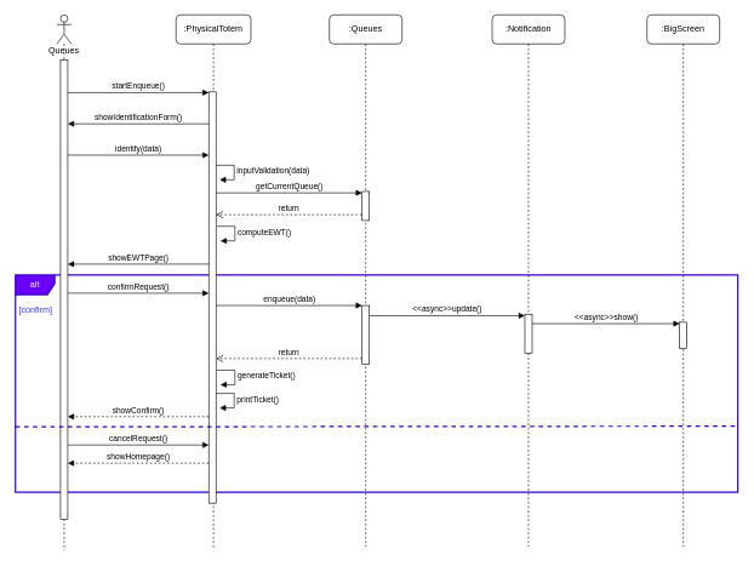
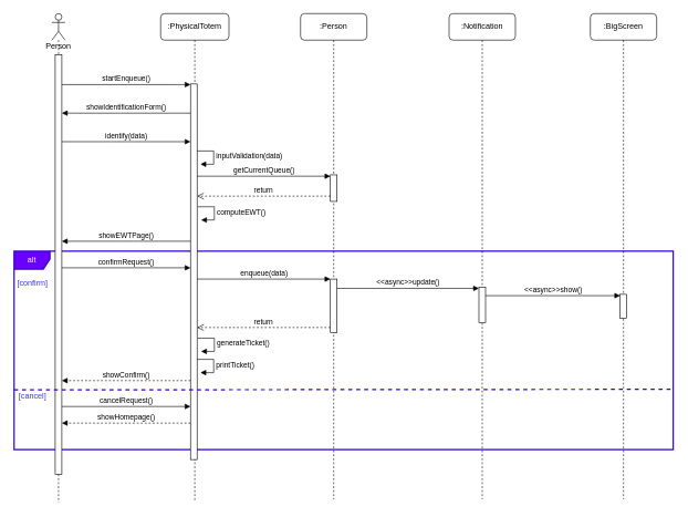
  <mxCell id="0" />
  <mxCell id="1" parent="0" />
  <mxCell id="2" value="alt" style="shape=umlFrame;whiteSpace=wrap;html=1;width=54;height=27;fillColor=#6a00ff;strokeColor=#3700CC;fontColor=#ffffff;strokeWidth=2;" parent="1" vertex="1"><mxGeometry x="20" y="378" width="994" height="299" as="geometry" /></mxCell>
  <mxCell id="3" value=":PhysicalTotem" style="shape=umlLifeline;perimeter=lifelinePerimeter;whiteSpace=wrap;html=1;container=1;collapsible=0;recursiveResize=0;outlineConnect=0;rounded=1;shadow=0;comic=0;labelBackgroundColor=none;strokeWidth=1;fontFamily=Helvetica;fontSize=12;align=center;" parent="1" vertex="1"><mxGeometry x="241" y="20" width="103" height="734" as="geometry" /></mxCell>
  <mxCell id="4" value="" style="html=1;points=[];perimeter=orthogonalPerimeter;rounded=0;shadow=0;comic=0;labelBackgroundColor=none;strokeWidth=1;fontFamily=Verdana;fontSize=12;align=center;" parent="3" vertex="1"><mxGeometry x="45" y="106" width="10" height="566" as="geometry" /></mxCell>
  <mxCell id="5" value="inputValidation(data)" style="edgeStyle=orthogonalEdgeStyle;html=1;align=left;spacingLeft=2;endArrow=block;rounded=0;entryX=1;entryY=0;" parent="3" edge="1"><mxGeometry relative="1" as="geometry"><mxPoint x="55" y="207" as="sourcePoint" /><Array as="points"><mxPoint x="80" y="207" /></Array><mxPoint x="60" y="227" as="targetPoint" /></mxGeometry></mxCell>
  <mxCell id="6" value="startEnqueue()" style="html=1;verticalAlign=bottom;endArrow=block;" parent="1" target="4" edge="1"><mxGeometry width="80" relative="1" as="geometry"><mxPoint x="92" y="127" as="sourcePoint" /><mxPoint x="526" y="310" as="targetPoint" /><Array as="points"><mxPoint x="267" y="127" /></Array></mxGeometry></mxCell>
- <mxCell id="7" value=":Queues" style="shape=umlLifeline;perimeter=lifelinePerimeter;whiteSpace=wrap;html=1;container=1;collapsible=0;recursiveResize=0;outlineConnect=0;rounded=1;shadow=0;glass=0;sketch=0;" parent="1" vertex="1"><mxGeometry x="452" y="20" width="100" height="732" as="geometry" /></mxCell>
+ <mxCell id="7" value=":Person" style="shape=umlLifeline;perimeter=lifelinePerimeter;whiteSpace=wrap;html=1;container=1;collapsible=0;recursiveResize=0;outlineConnect=0;rounded=1;shadow=0;glass=0;sketch=0;" parent="1" vertex="1"><mxGeometry x="452" y="20" width="100" height="732" as="geometry" /></mxCell>
  <mxCell id="8" value="" style="html=1;points=[];perimeter=orthogonalPerimeter;" parent="7" vertex="1"><mxGeometry x="45" y="243" width="10" height="40" as="geometry" /></mxCell>
  <mxCell id="9" value="" style="html=1;points=[];perimeter=orthogonalPerimeter;" parent="7" vertex="1"><mxGeometry x="45" y="400" width="10" height="81" as="geometry" /></mxCell>
- <mxCell id="10" value="Queues" style="shape=umlLifeline;participant=umlActor;perimeter=lifelinePerimeter;whiteSpace=wrap;html=1;container=1;collapsible=0;recursiveResize=0;verticalAlign=top;spacingTop=36;outlineConnect=0;" parent="1" vertex="1"><mxGeometry x="77" y="20" width="20" height="737" as="geometry" /></mxCell>
+ <mxCell id="10" value="Person" style="shape=umlLifeline;participant=umlActor;perimeter=lifelinePerimeter;whiteSpace=wrap;html=1;container=1;collapsible=0;recursiveResize=0;verticalAlign=top;spacingTop=36;outlineConnect=0;" parent="1" vertex="1"><mxGeometry x="77" y="20" width="20" height="737" as="geometry" /></mxCell>
  <mxCell id="11" value="" style="html=1;points=[];perimeter=orthogonalPerimeter;" parent="10" vertex="1"><mxGeometry x="5" y="62" width="10" height="632" as="geometry" /></mxCell>
  <mxCell id="12" value="showIdentificationForm()" style="html=1;verticalAlign=bottom;endArrow=block;" parent="1" source="4" target="11" edge="1"><mxGeometry width="80" relative="1" as="geometry"><mxPoint x="532" y="418" as="sourcePoint" /><mxPoint x="612" y="418" as="targetPoint" /><Array as="points"><mxPoint x="190" y="170" /></Array></mxGeometry></mxCell>
  <mxCell id="13" value="identify(data)" style="html=1;verticalAlign=bottom;endArrow=block;" parent="1" source="11" target="4" edge="1"><mxGeometry width="80" relative="1" as="geometry"><mxPoint x="532" y="418" as="sourcePoint" /><mxPoint x="612" y="418" as="targetPoint" /><Array as="points"><mxPoint x="181" y="213" /></Array></mxGeometry></mxCell>
  <mxCell id="14" value="confirmRequest()" style="html=1;verticalAlign=bottom;endArrow=block;" parent="1" source="11" target="4" edge="1"><mxGeometry width="80" relative="1" as="geometry"><mxPoint x="532" y="418" as="sourcePoint" /><mxPoint x="612" y="418" as="targetPoint" /><Array as="points"><mxPoint x="188" y="403" /></Array></mxGeometry></mxCell>
  <mxCell id="15" value="getCurrentQueue()" style="html=1;verticalAlign=bottom;endArrow=block;" parent="1" source="4" target="8" edge="1"><mxGeometry width="80" relative="1" as="geometry"><mxPoint x="532" y="418" as="sourcePoint" /><mxPoint x="612" y="418" as="targetPoint" /><Array as="points"><mxPoint x="394" y="265" /></Array></mxGeometry></mxCell>
  <mxCell id="16" value="return" style="html=1;verticalAlign=bottom;endArrow=open;dashed=1;endSize=8;" parent="1" source="8" target="4" edge="1"><mxGeometry relative="1" as="geometry"><mxPoint x="612" y="418" as="sourcePoint" /><mxPoint x="532" y="418" as="targetPoint" /><Array as="points"><mxPoint x="394" y="295" /></Array></mxGeometry></mxCell>
  <mxCell id="17" value="computeEWT()" style="edgeStyle=orthogonalEdgeStyle;html=1;align=left;spacingLeft=2;endArrow=block;rounded=0;entryX=1;entryY=0;" parent="1" edge="1"><mxGeometry relative="1" as="geometry"><mxPoint x="297" y="311" as="sourcePoint" /><Array as="points"><mxPoint x="322" y="311" /></Array><mxPoint x="302" y="331" as="targetPoint" /></mxGeometry></mxCell>
  <mxCell id="18" value="showEWTPage()" style="html=1;verticalAlign=bottom;endArrow=block;" parent="1" source="4" target="11" edge="1"><mxGeometry width="80" relative="1" as="geometry"><mxPoint x="532" y="418" as="sourcePoint" /><mxPoint x="612" y="418" as="targetPoint" /><Array as="points"><mxPoint x="190" y="363" /></Array></mxGeometry></mxCell>
  <mxCell id="19" value="enqueue(data)" style="html=1;verticalAlign=bottom;endArrow=block;" parent="1" source="4" target="9" edge="1"><mxGeometry width="80" relative="1" as="geometry"><mxPoint x="296" y="420" as="sourcePoint" /><mxPoint x="612" y="428" as="targetPoint" /></mxGeometry></mxCell>
  <mxCell id="20" value="return" style="html=1;verticalAlign=bottom;endArrow=open;dashed=1;endSize=8;" parent="1" source="9" target="4" edge="1"><mxGeometry relative="1" as="geometry"><mxPoint x="501" y="493" as="sourcePoint" /><mxPoint x="300" y="493" as="targetPoint" /><Array as="points"><mxPoint x="399" y="493" /></Array></mxGeometry></mxCell>
  <mxCell id="21" value="generateTicket()" style="edgeStyle=orthogonalEdgeStyle;html=1;align=left;spacingLeft=2;endArrow=block;rounded=0;entryX=1;entryY=0;" parent="1" edge="1"><mxGeometry relative="1" as="geometry"><mxPoint x="297" y="509" as="sourcePoint" /><Array as="points"><mxPoint x="322" y="509" /></Array><mxPoint x="302" y="529" as="targetPoint" /></mxGeometry></mxCell>
  <mxCell id="22" value="printTicket()" style="edgeStyle=orthogonalEdgeStyle;html=1;align=left;spacingLeft=2;endArrow=block;rounded=0;entryX=1;entryY=0;" parent="1" edge="1"><mxGeometry relative="1" as="geometry"><mxPoint x="296" y="541" as="sourcePoint" /><Array as="points"><mxPoint x="321" y="541" /></Array><mxPoint x="301" y="561" as="targetPoint" /></mxGeometry></mxCell>
  <mxCell id="23" value=":Notification" style="shape=umlLifeline;perimeter=lifelinePerimeter;whiteSpace=wrap;html=1;container=1;collapsible=0;recursiveResize=0;outlineConnect=0;rounded=1;shadow=0;glass=0;sketch=0;" parent="1" vertex="1"><mxGeometry x="676" y="20" width="100" height="732" as="geometry" /></mxCell>
  <mxCell id="24" value="" style="html=1;points=[];perimeter=orthogonalPerimeter;" parent="23" vertex="1"><mxGeometry x="45" y="412" width="10" height="54" as="geometry" /></mxCell>
  <mxCell id="25" value="&amp;lt;&amp;lt;async&amp;gt;&amp;gt;update()" style="html=1;verticalAlign=bottom;endArrow=block;" parent="1" source="9" target="24" edge="1"><mxGeometry width="80" relative="1" as="geometry"><mxPoint x="532" y="418" as="sourcePoint" /><mxPoint x="612" y="418" as="targetPoint" /><Array as="points"><mxPoint x="616" y="434" /></Array></mxGeometry></mxCell>
  <mxCell id="26" value=":BigScreen" style="shape=umlLifeline;perimeter=lifelinePerimeter;whiteSpace=wrap;html=1;container=1;collapsible=0;recursiveResize=0;outlineConnect=0;rounded=1;shadow=0;glass=0;sketch=0;" parent="1" vertex="1"><mxGeometry x="889" y="20" width="100" height="732" as="geometry" /></mxCell>
  <mxCell id="27" value="" style="html=1;points=[];perimeter=orthogonalPerimeter;" parent="26" vertex="1"><mxGeometry x="45" y="423" width="10" height="36" as="geometry" /></mxCell>
  <mxCell id="28" value="&amp;lt;&amp;lt;async&amp;gt;&amp;gt;show()" style="html=1;verticalAlign=bottom;endArrow=block;" parent="1" source="24" target="27" edge="1"><mxGeometry width="80" relative="1" as="geometry"><mxPoint x="532" y="418" as="sourcePoint" /><mxPoint x="612" y="418" as="targetPoint" /><Array as="points"><mxPoint x="838" y="445" /></Array></mxGeometry></mxCell>
  <mxCell id="29" value="showConfirm()" style="html=1;verticalAlign=bottom;endArrow=block;dashed=1;" parent="1" source="4" target="11" edge="1"><mxGeometry width="80" relative="1" as="geometry"><mxPoint x="532" y="418" as="sourcePoint" /><mxPoint x="612" y="418" as="targetPoint" /><Array as="points"><mxPoint x="201" y="573" /></Array></mxGeometry></mxCell>
  <mxCell id="30" value="cancelRequest()" style="html=1;verticalAlign=bottom;endArrow=block;" parent="1" source="11" target="4" edge="1"><mxGeometry width="80" relative="1" as="geometry"><mxPoint x="532" y="418" as="sourcePoint" /><mxPoint x="612" y="418" as="targetPoint" /><Array as="points"><mxPoint x="194" y="612" /></Array></mxGeometry></mxCell>
  <mxCell id="31" value="showHomepage()" style="html=1;verticalAlign=bottom;endArrow=block;dashed=1;" parent="1" source="4" target="11" edge="1"><mxGeometry width="80" relative="1" as="geometry"><mxPoint x="532" y="418" as="sourcePoint" /><mxPoint x="612" y="418" as="targetPoint" /><Array as="points"><mxPoint x="193" y="637" /></Array></mxGeometry></mxCell>
  <mxCell id="32" value="[confirm]" style="text;html=1;strokeColor=none;fillColor=none;align=center;verticalAlign=middle;whiteSpace=wrap;rounded=0;shadow=1;glass=0;sketch=0;fontColor=#3333FF;" parent="1" vertex="1"><mxGeometry x="28" y="417" width="40" height="20" as="geometry" /></mxCell>
+ <mxCell id="33" value="[cancel]" style="text;html=1;strokeColor=none;fillColor=none;align=center;verticalAlign=middle;whiteSpace=wrap;rounded=0;shadow=1;glass=0;sketch=0;fontColor=#3333FF;" parent="1" vertex="1"><mxGeometry x="28" y="586" width="40" height="20" as="geometry" /></mxCell>
  <mxCell id="34" value="" style="endArrow=none;dashed=1;html=1;fillColor=#6a00ff;strokeColor=#3700CC;entryX=1.002;entryY=0.696;entryDx=0;entryDy=0;entryPerimeter=0;strokeWidth=2;exitX=0;exitY=0.699;exitDx=0;exitDy=0;exitPerimeter=0;" parent="1" source="2" target="2" edge="1"><mxGeometry width="50" height="50" relative="1" as="geometry"><mxPoint x="43.99" y="365.74" as="sourcePoint" /><mxPoint x="1040.98" y="361.995" as="targetPoint" /></mxGeometry></mxCell>
